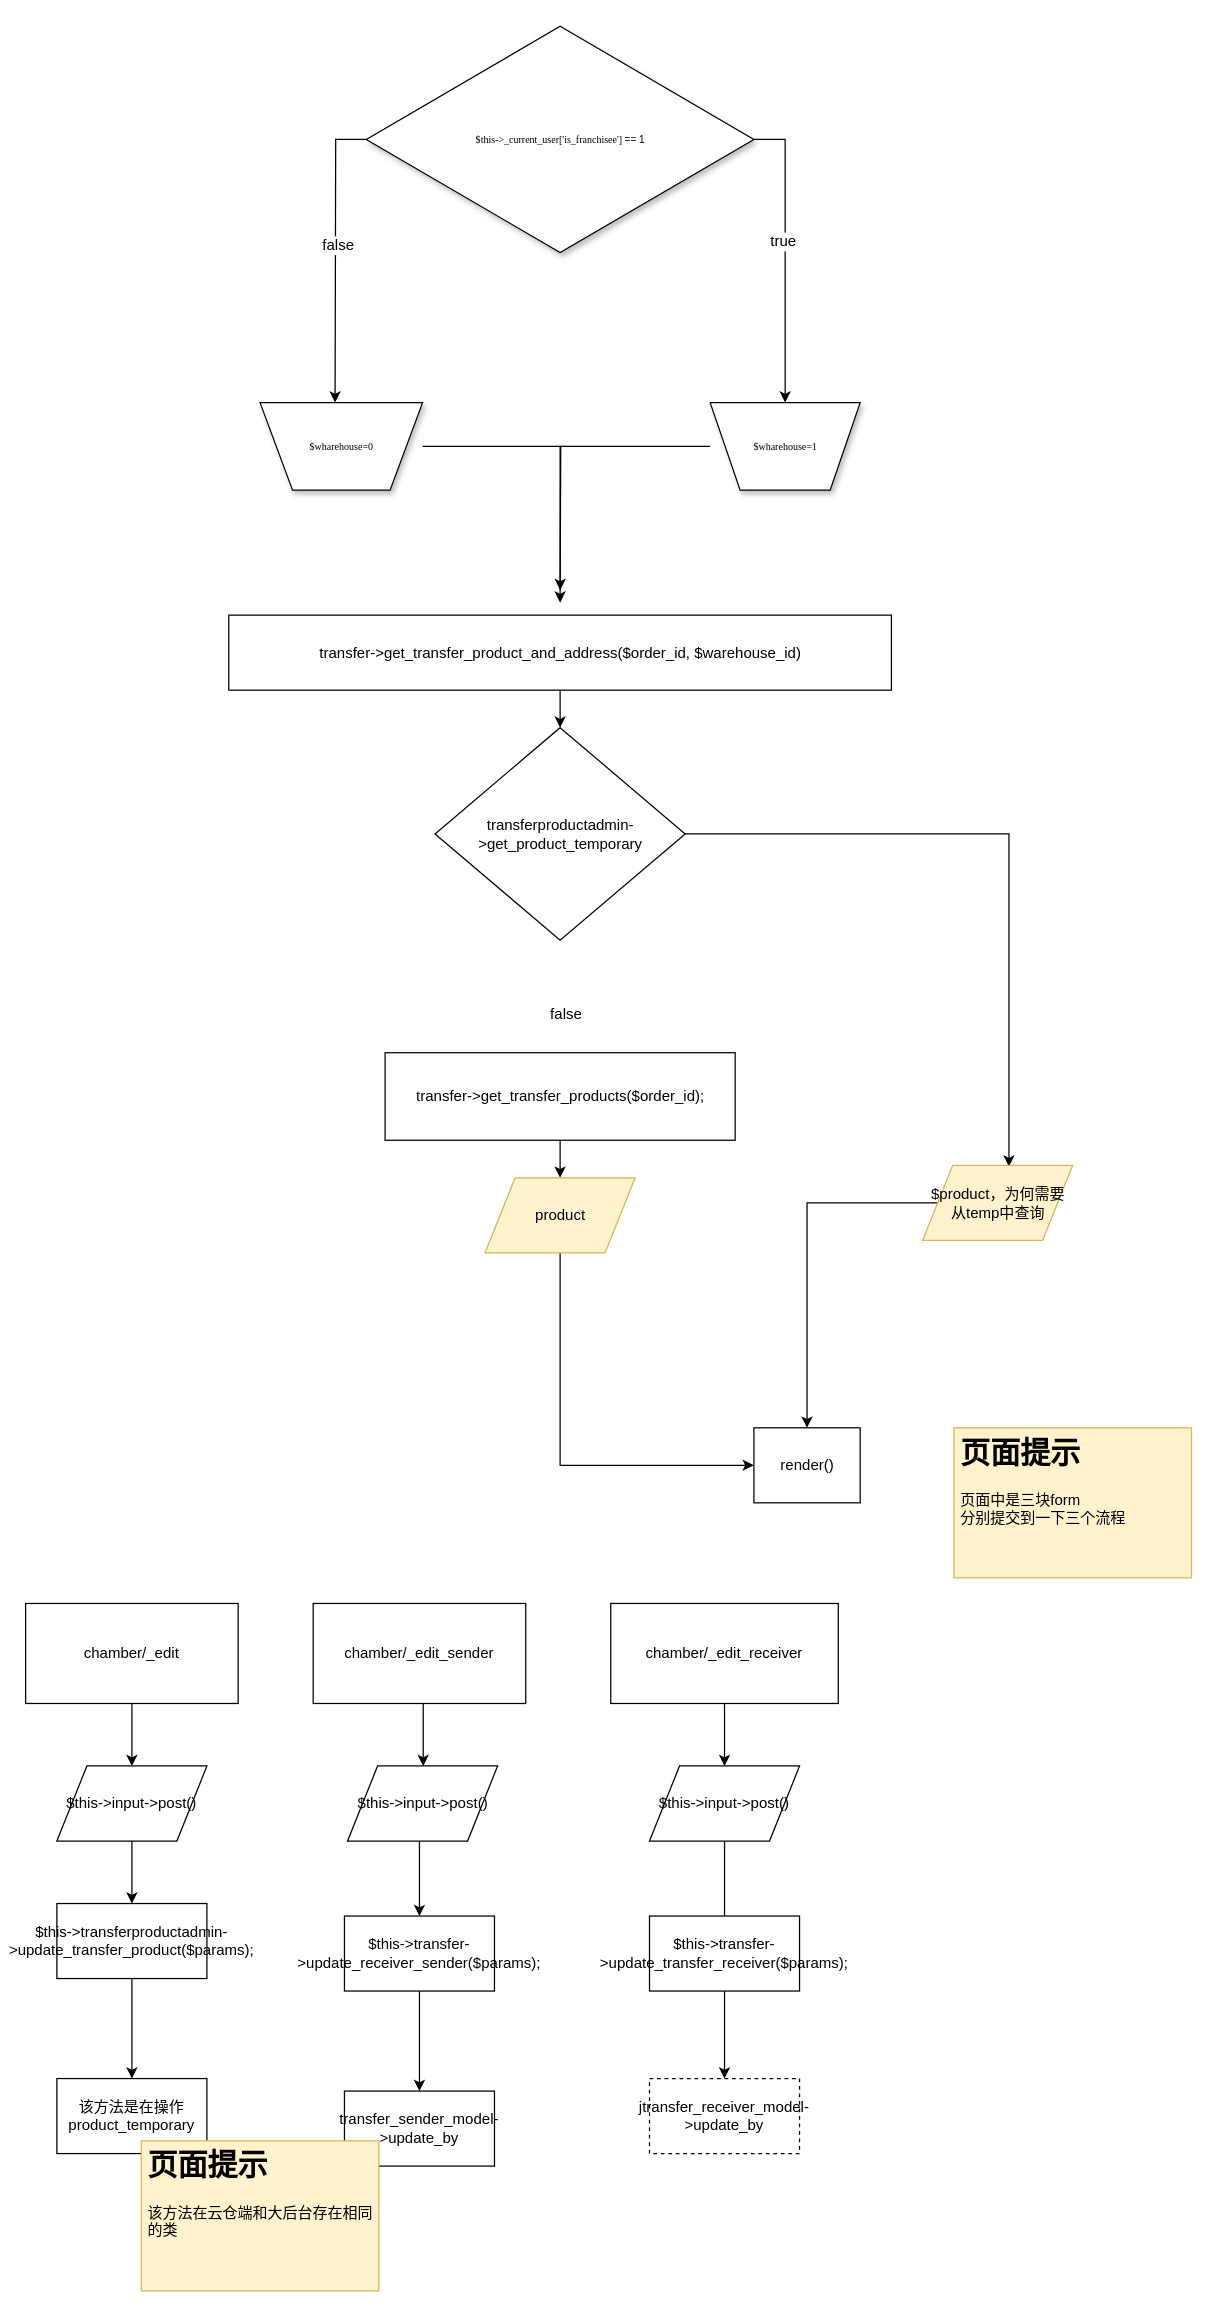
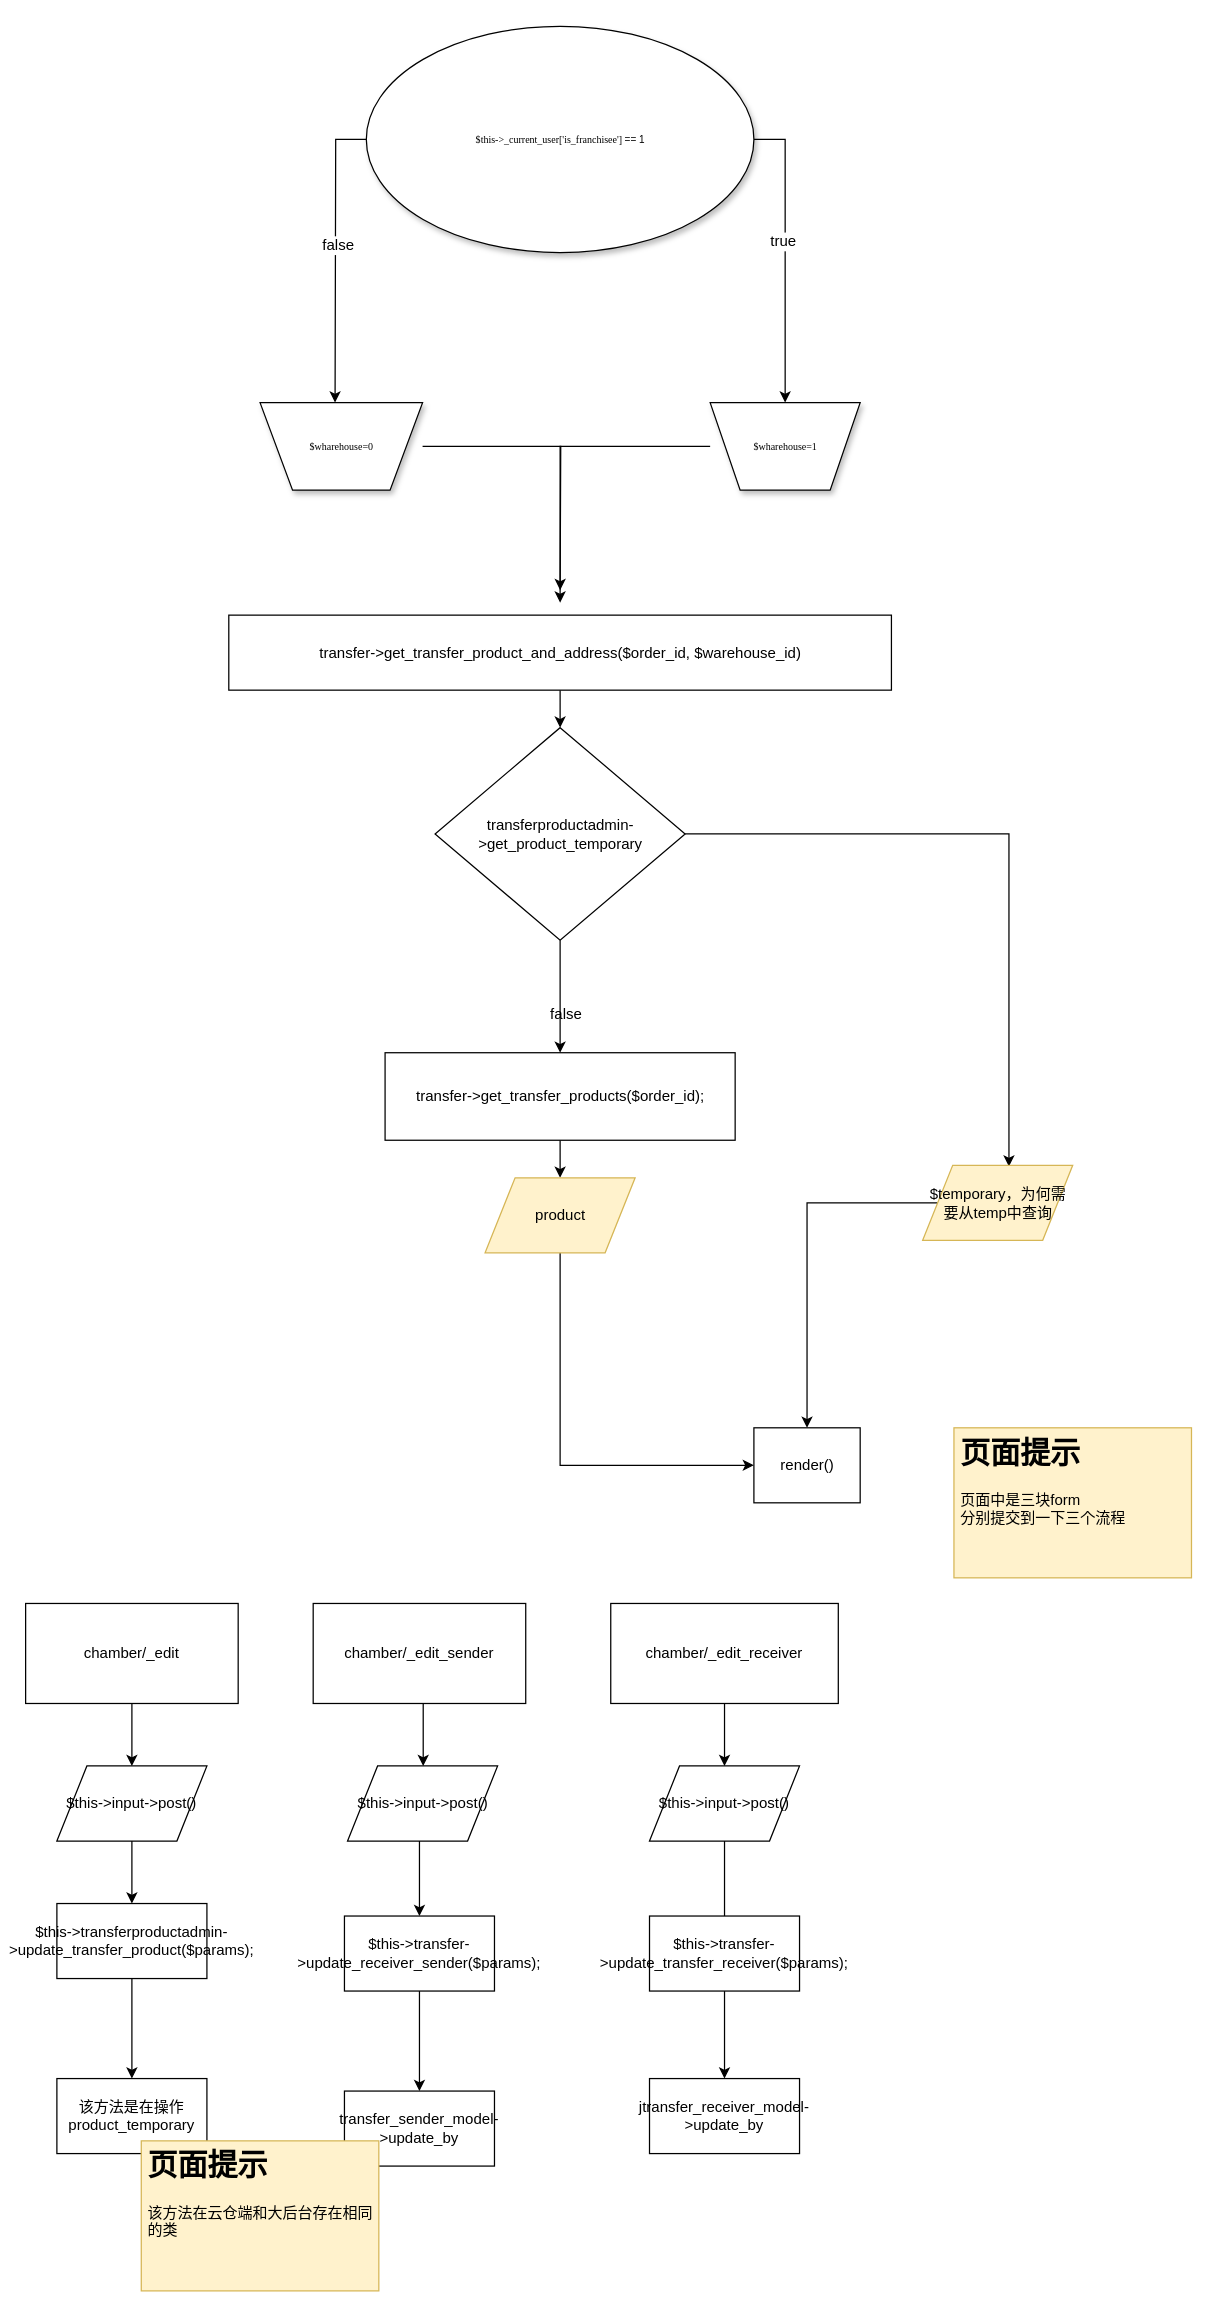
  <mxCell id="0" />
  <mxCell id="1" parent="0" />
  <mxCell id="2" style="edgeStyle=orthogonalEdgeStyle;rounded=0;orthogonalLoop=1;jettySize=auto;html=1;" parent="1" source="6" target="10" edge="1"><mxGeometry relative="1" as="geometry"><mxPoint x="627.5" y="301.5" as="targetPoint" /><Array as="points"><mxPoint x="627.5" y="111.5" /></Array></mxGeometry></mxCell>
  <mxCell id="3" value="true" style="text;html=1;resizable=0;points=[];align=center;verticalAlign=middle;labelBackgroundColor=#ffffff;" parent="2" vertex="1" connectable="0"><mxGeometry x="-0.104" y="-2" relative="1" as="geometry"><mxPoint as="offset" /></mxGeometry></mxCell>
  <mxCell id="4" style="edgeStyle=orthogonalEdgeStyle;rounded=0;orthogonalLoop=1;jettySize=auto;html=1;" parent="1" source="6" edge="1"><mxGeometry relative="1" as="geometry"><mxPoint x="267.5" y="321.5" as="targetPoint" /></mxGeometry></mxCell>
  <mxCell id="5" value="false" style="text;html=1;resizable=0;points=[];align=center;verticalAlign=middle;labelBackgroundColor=#ffffff;" parent="4" vertex="1" connectable="0"><mxGeometry x="-0.073" y="2" relative="1" as="geometry"><mxPoint as="offset" /></mxGeometry></mxCell>
- <mxCell id="6" value="$this-&amp;gt;_current_user['is_franchisee']&amp;nbsp;&lt;span style=&quot;font-family: &amp;#34;helvetica&amp;#34; ; white-space: nowrap ; background-color: rgb(255 , 255 , 255)&quot;&gt;== 1&lt;/span&gt;" style="rhombus;whiteSpace=wrap;html=1;rounded=0;shadow=1;labelBackgroundColor=none;strokeColor=#000000;strokeWidth=1;fillColor=#ffffff;fontFamily=Verdana;fontSize=8;fontColor=#000000;align=center;" parent="1" vertex="1"><mxGeometry x="292.5" y="20.5" width="310" height="181" as="geometry" /></mxCell>
+ <mxCell id="6" value="$this-&amp;gt;_current_user['is_franchisee']&amp;nbsp;&lt;span style=&quot;font-family: &amp;#34;helvetica&amp;#34; ; white-space: nowrap ; background-color: rgb(255 , 255 , 255)&quot;&gt;== 1&lt;/span&gt;" style="ellipse;whiteSpace=wrap;html=1;shadow=1;labelBackgroundColor=none;strokeColor=#000000;strokeWidth=1;fillColor=#ffffff;fontFamily=Verdana;fontSize=8;fontColor=#000000;align=center;" parent="1" vertex="1"><mxGeometry x="292.5" y="20.5" width="310" height="181" as="geometry" /></mxCell>
  <mxCell id="7" style="edgeStyle=orthogonalEdgeStyle;rounded=0;orthogonalLoop=1;jettySize=auto;html=1;entryX=0.5;entryY=0;entryDx=0;entryDy=0;" parent="1" source="8" edge="1"><mxGeometry relative="1" as="geometry"><mxPoint x="447.5" y="471.5" as="targetPoint" /></mxGeometry></mxCell>
  <mxCell id="8" value="$wharehouse=0" style="shape=trapezoid;whiteSpace=wrap;html=1;rounded=0;shadow=1;labelBackgroundColor=none;strokeColor=#000000;strokeWidth=1;fillColor=#ffffff;fontFamily=Verdana;fontSize=8;fontColor=#000000;align=center;flipV=1;" parent="1" vertex="1"><mxGeometry x="207.5" y="321.5" width="130" height="70" as="geometry" /></mxCell>
  <mxCell id="9" style="edgeStyle=orthogonalEdgeStyle;rounded=0;orthogonalLoop=1;jettySize=auto;html=1;" parent="1" source="10" edge="1"><mxGeometry relative="1" as="geometry"><mxPoint x="447.5" y="481.5" as="targetPoint" /><Array as="points"><mxPoint x="447.5" y="356.5" /></Array></mxGeometry></mxCell>
  <mxCell id="10" value="$wharehouse=1&lt;br&gt;" style="shape=trapezoid;whiteSpace=wrap;html=1;rounded=0;shadow=1;labelBackgroundColor=none;strokeColor=#000000;strokeWidth=1;fillColor=#ffffff;fontFamily=Verdana;fontSize=8;fontColor=#000000;align=center;flipV=1;" parent="1" vertex="1"><mxGeometry x="567.5" y="321.5" width="120" height="70" as="geometry" /></mxCell>
  <mxCell id="11" style="edgeStyle=orthogonalEdgeStyle;rounded=0;orthogonalLoop=1;jettySize=auto;html=1;" parent="1" source="12" target="15" edge="1"><mxGeometry relative="1" as="geometry"><mxPoint x="447.5" y="621.5" as="targetPoint" /></mxGeometry></mxCell>
  <mxCell id="12" value="&lt;span style=&quot;text-align: left&quot;&gt;transfer-&amp;gt;get_transfer_product_and_address($order_id, $warehouse_id)&lt;/span&gt;" style="rounded=0;whiteSpace=wrap;html=1;" parent="1" vertex="1"><mxGeometry x="182.5" y="491.5" width="530" height="60" as="geometry" /></mxCell>
  <mxCell id="13" style="edgeStyle=orthogonalEdgeStyle;rounded=0;orthogonalLoop=1;jettySize=auto;html=1;entryX=0.575;entryY=0.017;entryDx=0;entryDy=0;entryPerimeter=0;" parent="1" source="15" target="17" edge="1"><mxGeometry relative="1" as="geometry"><mxPoint x="757.5" y="666.5" as="targetPoint" /></mxGeometry></mxCell>
+ <mxCell id="14" style="edgeStyle=orthogonalEdgeStyle;rounded=0;orthogonalLoop=1;jettySize=auto;html=1;entryX=0.5;entryY=0;entryDx=0;entryDy=0;" parent="1" source="15" target="19" edge="1"><mxGeometry relative="1" as="geometry"><mxPoint x="447.5" y="811.5" as="targetPoint" /></mxGeometry></mxCell>
  <mxCell id="15" value="transferproductadmin-&amp;gt;get_product_temporary" style="rhombus;whiteSpace=wrap;html=1;" parent="1" vertex="1"><mxGeometry x="347.5" y="581.5" width="200" height="170" as="geometry" /></mxCell>
  <mxCell id="16" style="edgeStyle=orthogonalEdgeStyle;rounded=0;orthogonalLoop=1;jettySize=auto;html=1;" parent="1" source="17" target="23" edge="1"><mxGeometry relative="1" as="geometry"><mxPoint x="617.5" y="1121.5" as="targetPoint" /></mxGeometry></mxCell>
- <mxCell id="17" value="&lt;span style=&quot;white-space: normal&quot;&gt;$product，为何需要从temp中查询&lt;/span&gt;" style="shape=parallelogram;perimeter=parallelogramPerimeter;whiteSpace=wrap;html=1;fillColor=#fff2cc;strokeColor=#d6b656;" parent="1" vertex="1"><mxGeometry x="737.5" y="931.5" width="120" height="60" as="geometry" /></mxCell>
+ <mxCell id="17" value="&lt;span style=&quot;white-space: normal&quot;&gt;$temporary，为何需要从temp中查询&lt;/span&gt;" style="shape=parallelogram;perimeter=parallelogramPerimeter;whiteSpace=wrap;html=1;fillColor=#fff2cc;strokeColor=#d6b656;" parent="1" vertex="1"><mxGeometry x="737.5" y="931.5" width="120" height="60" as="geometry" /></mxCell>
  <mxCell id="18" style="edgeStyle=orthogonalEdgeStyle;rounded=0;orthogonalLoop=1;jettySize=auto;html=1;" parent="1" source="19" target="22" edge="1"><mxGeometry relative="1" as="geometry"><mxPoint x="447.5" y="971.5" as="targetPoint" /></mxGeometry></mxCell>
  <mxCell id="19" value="transfer-&amp;gt;get_transfer_products($order_id);" style="rounded=0;whiteSpace=wrap;html=1;" parent="1" vertex="1"><mxGeometry x="307.5" y="841.5" width="280" height="70" as="geometry" /></mxCell>
  <mxCell id="20" value="false" style="text;html=1;resizable=0;points=[];autosize=1;align=left;verticalAlign=top;spacingTop=-4;" parent="1" vertex="1"><mxGeometry x="437.5" y="800.5" width="40" height="20" as="geometry" /></mxCell>
  <mxCell id="21" style="edgeStyle=orthogonalEdgeStyle;rounded=0;orthogonalLoop=1;jettySize=auto;html=1;entryX=0;entryY=0.5;entryDx=0;entryDy=0;" parent="1" source="22" target="23" edge="1"><mxGeometry relative="1" as="geometry"><mxPoint x="567.5" y="1181.5" as="targetPoint" /><Array as="points"><mxPoint x="447.5" y="1171.5" /></Array></mxGeometry></mxCell>
  <mxCell id="22" value="product" style="shape=parallelogram;perimeter=parallelogramPerimeter;whiteSpace=wrap;html=1;fillColor=#fff2cc;strokeColor=#d6b656;" parent="1" vertex="1"><mxGeometry x="387.5" y="941.5" width="120" height="60" as="geometry" /></mxCell>
  <mxCell id="23" value="render()" style="rounded=0;whiteSpace=wrap;html=1;" parent="1" vertex="1"><mxGeometry x="602.5" y="1141.5" width="85" height="60" as="geometry" /></mxCell>
  <mxCell id="24" style="edgeStyle=orthogonalEdgeStyle;rounded=0;orthogonalLoop=1;jettySize=auto;html=1;" edge="1" parent="1" source="25" target="34"><mxGeometry relative="1" as="geometry"><mxPoint x="105" y="1442" as="targetPoint" /></mxGeometry></mxCell>
  <mxCell id="25" value="chamber/_edit" style="rounded=0;whiteSpace=wrap;html=1;" vertex="1" parent="1"><mxGeometry x="20" y="1282" width="170" height="80" as="geometry" /></mxCell>
  <mxCell id="26" style="edgeStyle=orthogonalEdgeStyle;rounded=0;orthogonalLoop=1;jettySize=auto;html=1;" edge="1" parent="1" source="27" target="36"><mxGeometry relative="1" as="geometry"><mxPoint x="335" y="1432" as="targetPoint" /><Array as="points"><mxPoint x="338" y="1372" /><mxPoint x="338" y="1372" /></Array></mxGeometry></mxCell>
  <mxCell id="27" value="&lt;span style=&quot;white-space: normal&quot;&gt;chamber/&lt;/span&gt;_edit_sender" style="rounded=0;whiteSpace=wrap;html=1;" vertex="1" parent="1"><mxGeometry x="250" y="1282" width="170" height="80" as="geometry" /></mxCell>
  <mxCell id="28" style="edgeStyle=orthogonalEdgeStyle;rounded=0;orthogonalLoop=1;jettySize=auto;html=1;" edge="1" parent="1" source="29" target="32"><mxGeometry relative="1" as="geometry"><mxPoint x="579" y="1442" as="targetPoint" /></mxGeometry></mxCell>
  <mxCell id="29" value="&lt;span style=&quot;white-space: normal&quot;&gt;chamber/&lt;/span&gt;_edit_receiver" style="rounded=0;whiteSpace=wrap;html=1;" vertex="1" parent="1"><mxGeometry x="488" y="1282" width="182" height="80" as="geometry" /></mxCell>
  <mxCell id="30" value="&lt;h1&gt;页面提示&lt;/h1&gt;&lt;div&gt;页面中是三块form&lt;/div&gt;&lt;div&gt;分别提交到一下三个流程&lt;/div&gt;" style="text;html=1;strokeColor=#d6b656;fillColor=#fff2cc;spacing=5;spacingTop=-20;whiteSpace=wrap;overflow=hidden;rounded=0;" vertex="1" parent="1"><mxGeometry x="762.5" y="1141.5" width="190" height="120" as="geometry" /></mxCell>
  <mxCell id="31" value="" style="edgeStyle=orthogonalEdgeStyle;rounded=0;orthogonalLoop=1;jettySize=auto;html=1;" edge="1" parent="1" source="32"><mxGeometry relative="1" as="geometry"><mxPoint x="579" y="1552" as="targetPoint" /></mxGeometry></mxCell>
  <mxCell id="32" value="$this-&amp;gt;input-&amp;gt;post()" style="shape=parallelogram;perimeter=parallelogramPerimeter;whiteSpace=wrap;html=1;" vertex="1" parent="1"><mxGeometry x="519" y="1412" width="120" height="60" as="geometry" /></mxCell>
  <mxCell id="33" value="" style="edgeStyle=orthogonalEdgeStyle;rounded=0;orthogonalLoop=1;jettySize=auto;html=1;" edge="1" parent="1" source="34" target="38"><mxGeometry relative="1" as="geometry"><mxPoint x="105" y="1552" as="targetPoint" /></mxGeometry></mxCell>
  <mxCell id="34" value="$this-&amp;gt;input-&amp;gt;post()" style="shape=parallelogram;perimeter=parallelogramPerimeter;whiteSpace=wrap;html=1;" vertex="1" parent="1"><mxGeometry x="45" y="1412" width="120" height="60" as="geometry" /></mxCell>
  <mxCell id="35" value="" style="edgeStyle=orthogonalEdgeStyle;rounded=0;orthogonalLoop=1;jettySize=auto;html=1;entryX=0.5;entryY=0;entryDx=0;entryDy=0;" edge="1" parent="1" source="36" target="41"><mxGeometry relative="1" as="geometry"><mxPoint x="337.5" y="1552" as="targetPoint" /><Array as="points"><mxPoint x="335" y="1492" /><mxPoint x="335" y="1492" /></Array></mxGeometry></mxCell>
  <mxCell id="36" value="$this-&amp;gt;input-&amp;gt;post()" style="shape=parallelogram;perimeter=parallelogramPerimeter;whiteSpace=wrap;html=1;" vertex="1" parent="1"><mxGeometry x="277.5" y="1412" width="120" height="60" as="geometry" /></mxCell>
  <mxCell id="37" value="" style="edgeStyle=orthogonalEdgeStyle;rounded=0;orthogonalLoop=1;jettySize=auto;html=1;" edge="1" parent="1" source="38" target="39"><mxGeometry relative="1" as="geometry" /></mxCell>
  <mxCell id="38" value="$this-&amp;gt;transferproductadmin-&amp;gt;update_transfer_product($params);" style="rounded=0;whiteSpace=wrap;html=1;" vertex="1" parent="1"><mxGeometry x="45" y="1522" width="120" height="60" as="geometry" /></mxCell>
  <mxCell id="39" value="该方法是在操作product_temporary" style="rounded=0;whiteSpace=wrap;html=1;" vertex="1" parent="1"><mxGeometry x="45" y="1662" width="120" height="60" as="geometry" /></mxCell>
  <mxCell id="40" value="" style="edgeStyle=orthogonalEdgeStyle;rounded=0;orthogonalLoop=1;jettySize=auto;html=1;" edge="1" parent="1" source="41" target="42"><mxGeometry relative="1" as="geometry" /></mxCell>
  <mxCell id="41" value="$this-&amp;gt;transfer-&amp;gt;update_receiver_sender($params);" style="rounded=0;whiteSpace=wrap;html=1;" vertex="1" parent="1"><mxGeometry x="275" y="1532" width="120" height="60" as="geometry" /></mxCell>
  <mxCell id="42" value="transfer_sender_model-&amp;gt;update_by" style="rounded=0;whiteSpace=wrap;html=1;" vertex="1" parent="1"><mxGeometry x="275" y="1672" width="120" height="60" as="geometry" /></mxCell>
  <mxCell id="43" value="" style="edgeStyle=orthogonalEdgeStyle;rounded=0;orthogonalLoop=1;jettySize=auto;html=1;" edge="1" parent="1" source="44" target="46"><mxGeometry relative="1" as="geometry"><Array as="points"><mxPoint x="579" y="1642" /><mxPoint x="579" y="1642" /></Array></mxGeometry></mxCell>
  <mxCell id="44" value="$this-&amp;gt;transfer-&amp;gt;update_transfer_receiver($params);" style="rounded=0;whiteSpace=wrap;html=1;" vertex="1" parent="1"><mxGeometry x="519" y="1532" width="120" height="60" as="geometry" /></mxCell>
  <mxCell id="45" value="&lt;h1&gt;页面提示&lt;/h1&gt;&lt;div&gt;&lt;span style=&quot;text-align: center&quot;&gt;该方法在云仓端和大后台存在相同的类&lt;/span&gt;&lt;br&gt;&lt;/div&gt;" style="text;html=1;strokeColor=#d6b656;fillColor=#fff2cc;spacing=5;spacingTop=-20;whiteSpace=wrap;overflow=hidden;rounded=0;" vertex="1" parent="1"><mxGeometry x="112.5" y="1711.833" width="190" height="120" as="geometry" /></mxCell>
- <mxCell id="46" value="jtransfer_receiver_model-&amp;gt;update_by" style="rounded=0;whiteSpace=wrap;html=1;dashed=1;" vertex="1" parent="1"><mxGeometry x="519" y="1662" width="120" height="60" as="geometry" /></mxCell>
+ <mxCell id="46" value="jtransfer_receiver_model-&amp;gt;update_by" style="rounded=0;whiteSpace=wrap;html=1;" vertex="1" parent="1"><mxGeometry x="519" y="1662" width="120" height="60" as="geometry" /></mxCell>
